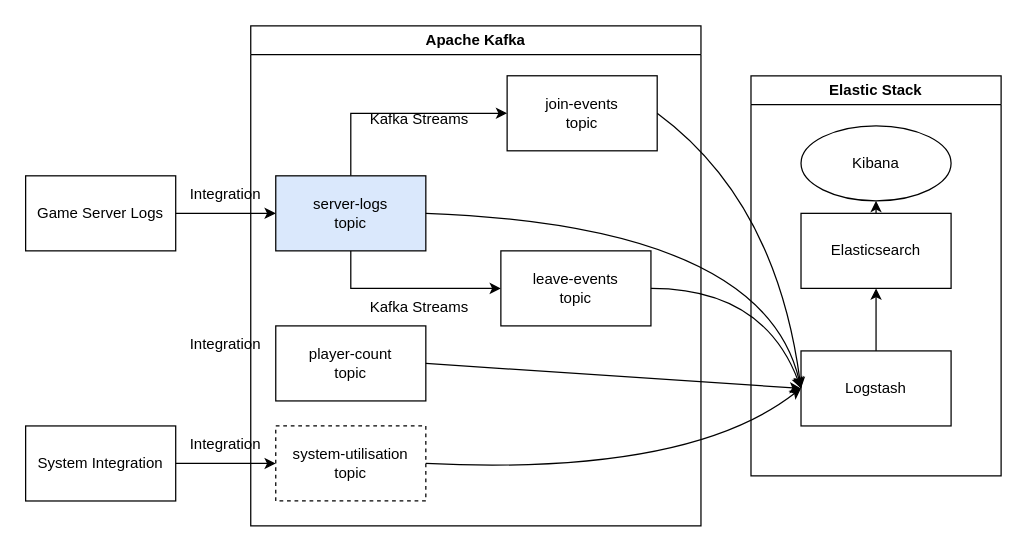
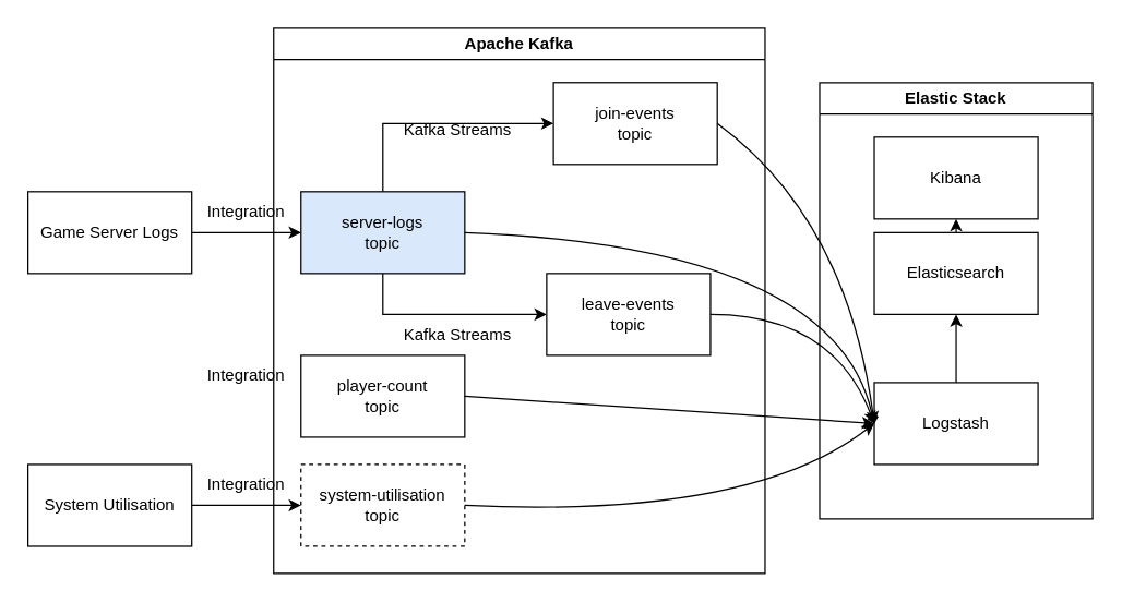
  <mxCell id="0" />
  <mxCell id="1" parent="0" />
  <mxCell id="2" style="edgeStyle=orthogonalEdgeStyle;rounded=0;orthogonalLoop=1;jettySize=auto;html=1;exitX=1;exitY=0.5;exitDx=0;exitDy=0;entryX=0;entryY=0.5;entryDx=0;entryDy=0;" parent="1" source="3" target="9" edge="1"><mxGeometry relative="1" as="geometry" /></mxCell>
  <mxCell id="3" value="Game Server Logs" style="rounded=0;whiteSpace=wrap;html=1;" parent="1" vertex="1"><mxGeometry x="20" y="140" width="120" height="60" as="geometry" /></mxCell>
  <mxCell id="4" style="edgeStyle=orthogonalEdgeStyle;rounded=0;orthogonalLoop=1;jettySize=auto;html=1;exitX=1;exitY=0.5;exitDx=0;exitDy=0;entryX=0;entryY=0.5;entryDx=0;entryDy=0;" parent="1" source="5" target="10" edge="1"><mxGeometry relative="1" as="geometry" /></mxCell>
- <mxCell id="5" value="System Integration" style="rounded=0;whiteSpace=wrap;html=1;" parent="1" vertex="1"><mxGeometry x="20" y="340" width="120" height="60" as="geometry" /></mxCell>
+ <mxCell id="5" value="System Utilisation" style="rounded=0;whiteSpace=wrap;html=1;" parent="1" vertex="1"><mxGeometry x="20" y="340" width="120" height="60" as="geometry" /></mxCell>
  <mxCell id="6" value="Apache Kafka" style="swimlane;whiteSpace=wrap;html=1;" parent="1" vertex="1"><mxGeometry x="200" y="20" width="360" height="400" as="geometry" /></mxCell>
  <mxCell id="7" style="edgeStyle=orthogonalEdgeStyle;rounded=0;orthogonalLoop=1;jettySize=auto;html=1;exitX=0.5;exitY=0;exitDx=0;exitDy=0;entryX=0;entryY=0.5;entryDx=0;entryDy=0;" parent="6" source="9" target="11" edge="1"><mxGeometry relative="1" as="geometry" /></mxCell>
  <mxCell id="8" style="edgeStyle=orthogonalEdgeStyle;rounded=0;orthogonalLoop=1;jettySize=auto;html=1;exitX=0.5;exitY=1;exitDx=0;exitDy=0;entryX=0;entryY=0.5;entryDx=0;entryDy=0;" parent="6" source="9" target="12" edge="1"><mxGeometry relative="1" as="geometry"><mxPoint x="180" y="220" as="targetPoint" /></mxGeometry></mxCell>
  <mxCell id="9" value="server-logs&lt;br&gt;topic" style="rounded=0;whiteSpace=wrap;html=1;fillColor=#dae8fc;" parent="6" vertex="1"><mxGeometry x="20" y="120" width="120" height="60" as="geometry" /></mxCell>
  <mxCell id="10" value="system-utilisation&lt;br&gt;topic" style="rounded=0;whiteSpace=wrap;html=1;dashed=1;" parent="6" vertex="1"><mxGeometry x="20" y="320" width="120" height="60" as="geometry" /></mxCell>
  <mxCell id="11" value="join-events&lt;br&gt;topic" style="rounded=0;whiteSpace=wrap;html=1;" parent="6" vertex="1"><mxGeometry x="205" y="40" width="120" height="60" as="geometry" /></mxCell>
  <mxCell id="12" value="leave-events&lt;br&gt;topic" style="rounded=0;whiteSpace=wrap;html=1;" parent="6" vertex="1"><mxGeometry x="200" y="180" width="120" height="60" as="geometry" /></mxCell>
  <mxCell id="13" value="Kafka Streams" style="text;html=1;align=center;verticalAlign=middle;whiteSpace=wrap;rounded=0;" parent="6" vertex="1"><mxGeometry x="90" y="60" width="90" height="30" as="geometry" /></mxCell>
  <mxCell id="14" value="Kafka Streams" style="text;html=1;align=center;verticalAlign=middle;whiteSpace=wrap;rounded=0;" parent="6" vertex="1"><mxGeometry x="90" y="210" width="90" height="30" as="geometry" /></mxCell>
  <mxCell id="15" style="edgeStyle=orthogonalEdgeStyle;rounded=0;orthogonalLoop=1;jettySize=auto;html=1;exitX=0.5;exitY=0;exitDx=0;exitDy=0;entryX=0.5;entryY=1;entryDx=0;entryDy=0;" parent="1" source="16" target="18" edge="1"><mxGeometry relative="1" as="geometry" /></mxCell>
  <mxCell id="16" value="Logstash" style="rounded=0;whiteSpace=wrap;html=1;" parent="1" vertex="1"><mxGeometry x="640" y="280" width="120" height="60" as="geometry" /></mxCell>
  <mxCell id="17" style="edgeStyle=orthogonalEdgeStyle;rounded=0;orthogonalLoop=1;jettySize=auto;html=1;exitX=0.5;exitY=0;exitDx=0;exitDy=0;entryX=0.5;entryY=1;entryDx=0;entryDy=0;" parent="1" source="18" target="19" edge="1"><mxGeometry relative="1" as="geometry" /></mxCell>
  <mxCell id="18" value="Elasticsearch" style="rounded=0;whiteSpace=wrap;html=1;" parent="1" vertex="1"><mxGeometry x="640" y="170" width="120" height="60" as="geometry" /></mxCell>
- <mxCell id="19" value="Kibana" style="ellipse;whiteSpace=wrap;html=1;" parent="1" vertex="1"><mxGeometry x="640" y="100" width="120" height="60" as="geometry" /></mxCell>
+ <mxCell id="19" value="Kibana" style="rounded=0;whiteSpace=wrap;html=1;" parent="1" vertex="1"><mxGeometry x="640" y="100" width="120" height="60" as="geometry" /></mxCell>
  <mxCell id="20" value="" style="curved=1;endArrow=classic;html=1;rounded=0;entryX=0;entryY=0.5;entryDx=0;entryDy=0;exitX=1;exitY=0.5;exitDx=0;exitDy=0;" parent="1" source="10" target="16" edge="1"><mxGeometry width="50" height="50" relative="1" as="geometry"><mxPoint x="430" y="290" as="sourcePoint" /><mxPoint x="480" y="240" as="targetPoint" /><Array as="points"><mxPoint x="550" y="380" /></Array></mxGeometry></mxCell>
  <mxCell id="21" value="" style="curved=1;endArrow=classic;html=1;rounded=0;entryX=0;entryY=0.5;entryDx=0;entryDy=0;exitX=1;exitY=0.5;exitDx=0;exitDy=0;" parent="1" source="11" target="16" edge="1"><mxGeometry width="50" height="50" relative="1" as="geometry"><mxPoint x="430" y="290" as="sourcePoint" /><mxPoint x="480" y="240" as="targetPoint" /><Array as="points"><mxPoint x="620" y="160" /></Array></mxGeometry></mxCell>
- <mxCell id="22" value="" style="curved=1;endArrow=classic;html=1;rounded=0;entryX=0;entryY=0.5;entryDx=0;entryDy=0;exitX=1;exitY=0.5;exitDx=0;exitDy=0;" parent="1" source="9" target="16" edge="1"><mxGeometry width="50" height="50" relative="1" as="geometry"><mxPoint x="460" y="170" as="sourcePoint" /><mxPoint x="480" y="210" as="targetPoint" /><Array as="points"><mxPoint x="610" y="180" /></Array></mxGeometry></mxCell>
+ <mxCell id="22" value="" style="curved=1;endArrow=diamond;html=1;rounded=0;entryX=0;entryY=0.5;entryDx=0;entryDy=0;exitX=1;exitY=0.5;exitDx=0;exitDy=0;" parent="1" source="9" target="16" edge="1"><mxGeometry width="50" height="50" relative="1" as="geometry"><mxPoint x="460" y="170" as="sourcePoint" /><mxPoint x="480" y="210" as="targetPoint" /><Array as="points"><mxPoint x="610" y="180" /></Array></mxGeometry></mxCell>
  <mxCell id="23" value="" style="curved=1;endArrow=classic;html=1;rounded=0;entryX=0;entryY=0.5;entryDx=0;entryDy=0;exitX=1;exitY=0.5;exitDx=0;exitDy=0;" parent="1" source="12" target="16" edge="1"><mxGeometry width="50" height="50" relative="1" as="geometry"><mxPoint x="430" y="240" as="sourcePoint" /><mxPoint x="480" y="190" as="targetPoint" /><Array as="points"><mxPoint x="610" y="230" /></Array></mxGeometry></mxCell>
  <mxCell id="24" value="Elastic Stack" style="swimlane;whiteSpace=wrap;html=1;" parent="1" vertex="1"><mxGeometry x="600" y="60" width="200" height="320" as="geometry" /></mxCell>
  <mxCell id="25" value="Integration" style="text;html=1;align=center;verticalAlign=middle;whiteSpace=wrap;rounded=0;" parent="1" vertex="1"><mxGeometry x="150" y="140" width="60" height="30" as="geometry" /></mxCell>
  <mxCell id="26" value="Integration" style="text;html=1;align=center;verticalAlign=middle;whiteSpace=wrap;rounded=0;" parent="1" vertex="1"><mxGeometry x="150" y="340" width="60" height="30" as="geometry" /></mxCell>
  <mxCell id="27" value="player-count&lt;br&gt;topic" style="rounded=0;whiteSpace=wrap;html=1;" vertex="1" parent="1"><mxGeometry x="220" y="260" width="120" height="60" as="geometry" /></mxCell>
  <mxCell id="28" value="Integration" style="text;html=1;align=center;verticalAlign=middle;whiteSpace=wrap;rounded=0;" vertex="1" parent="1"><mxGeometry x="150" y="260" width="60" height="30" as="geometry" /></mxCell>
  <mxCell id="29" value="" style="curved=1;endArrow=classic;html=1;rounded=0;entryX=0;entryY=0.5;entryDx=0;entryDy=0;exitX=1;exitY=0.5;exitDx=0;exitDy=0;" edge="1" parent="1" source="27" target="16"><mxGeometry width="50" height="50" relative="1" as="geometry"><mxPoint x="290" y="330" as="sourcePoint" /><mxPoint x="340" y="280" as="targetPoint" /><Array as="points" /></mxGeometry></mxCell>
